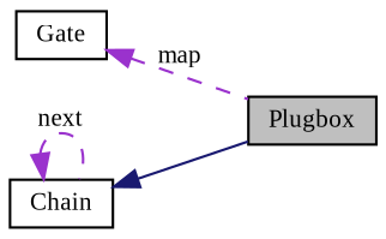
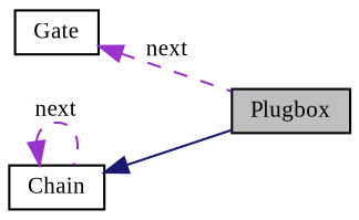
  digraph {
    fontname="Liberation Serif"
    rankdir=LR
    node [color=black fontname="Liberation Serif" fontsize=10 shape=record]
    edge [color=darkorchid3 dir=back fontname="Liberation Serif" fontsize=10 labelfontname=FreeSans labelfontsize=10 style=dashed]
    n1 [fillcolor=grey75 fontcolor=black height=0.2 label=Plugbox style=filled width=0.4]
    n2 [height=0.2 label=Gate width=0.4]
    n3 [height=0.2 label=Chain width=0.4]
-   n2 -> n1 [label=map]
+   n2 -> n1 [label=next]
    n3 -> n1 [color=midnightblue style=solid]
    n3 -> n3 [label=next]
  }
